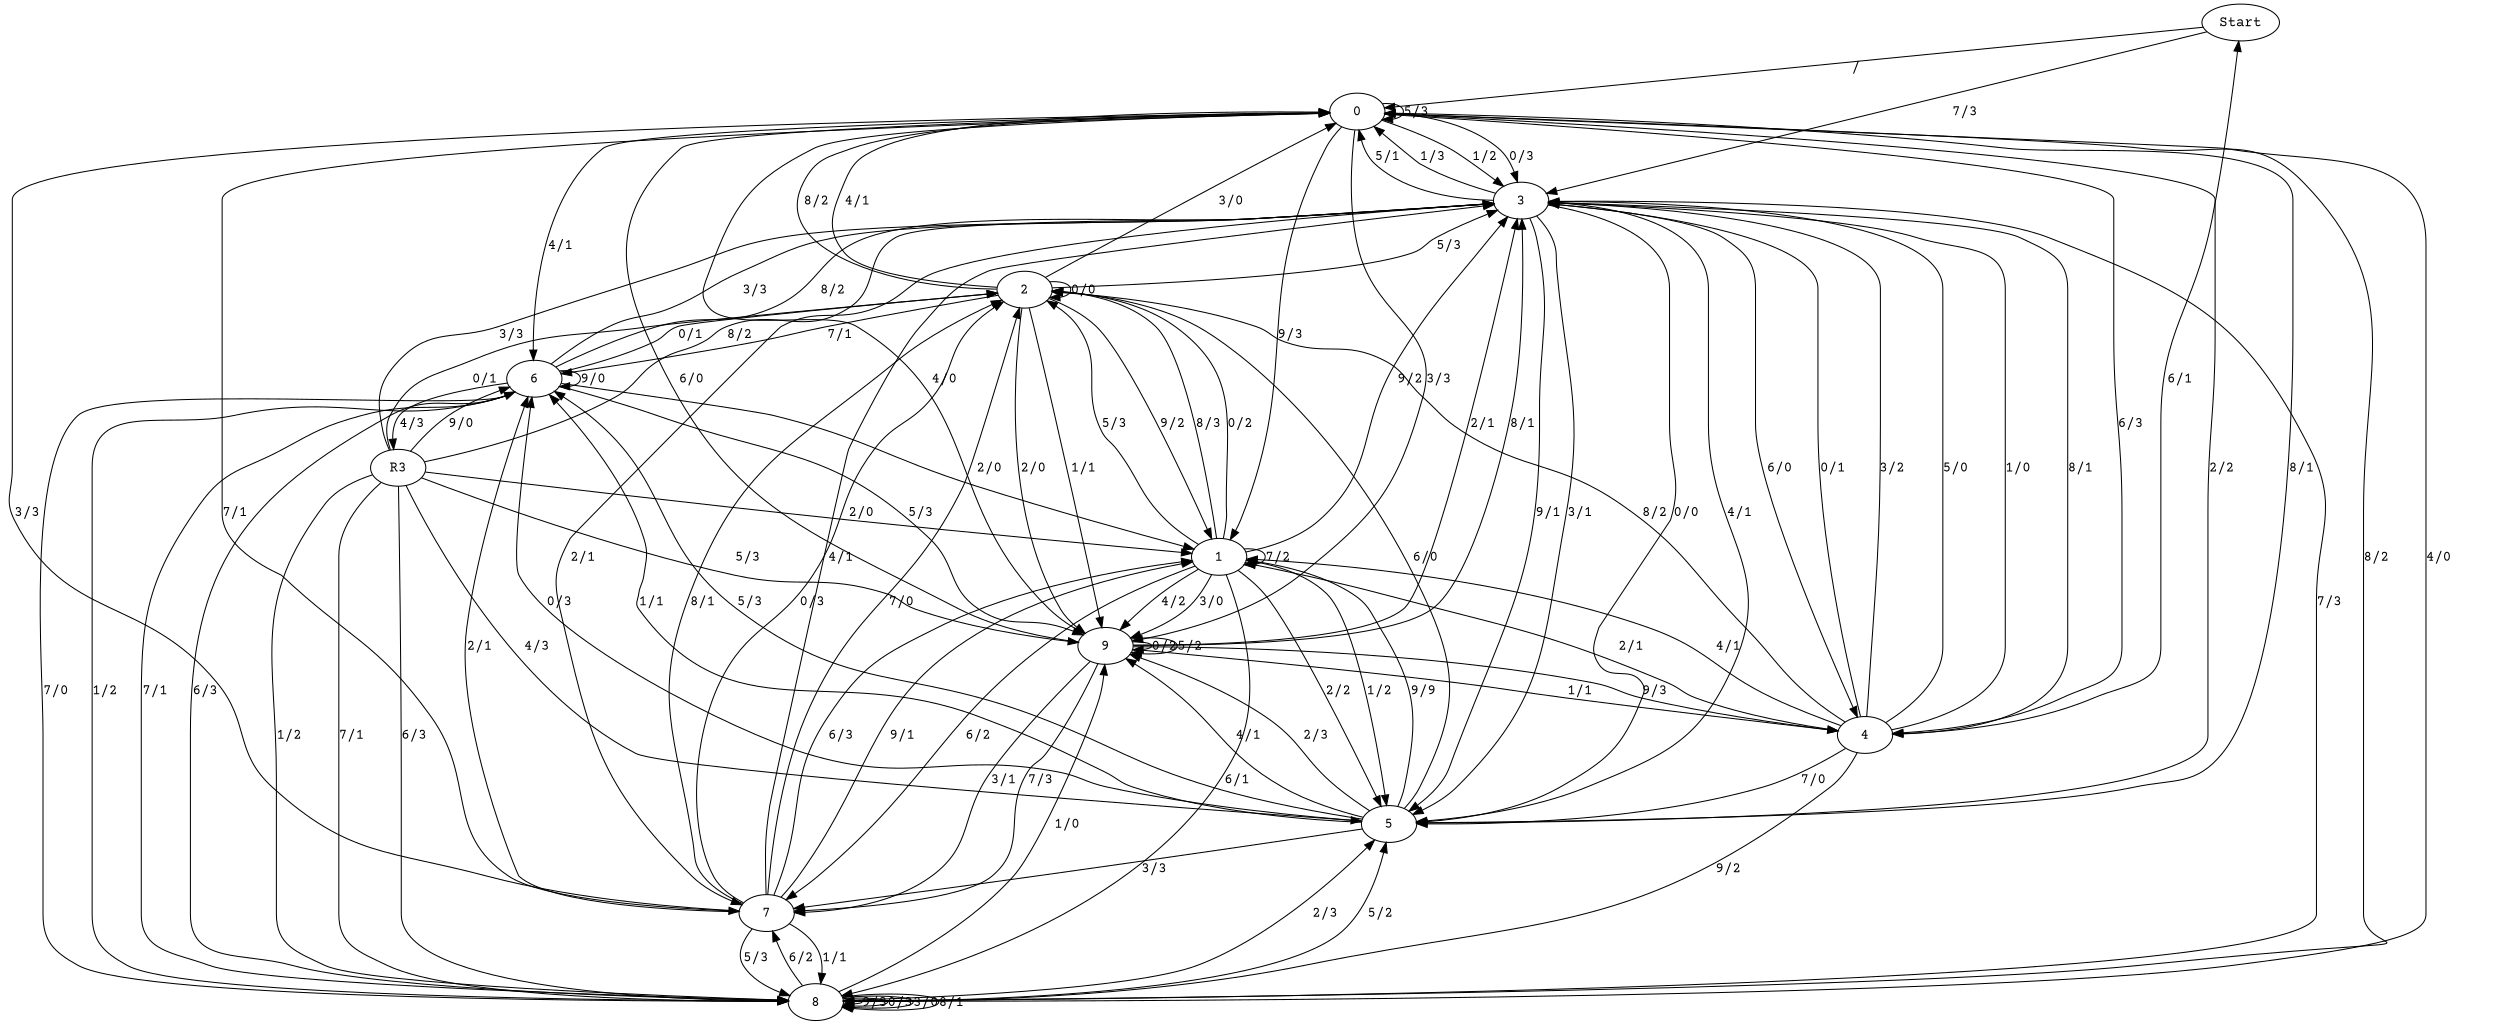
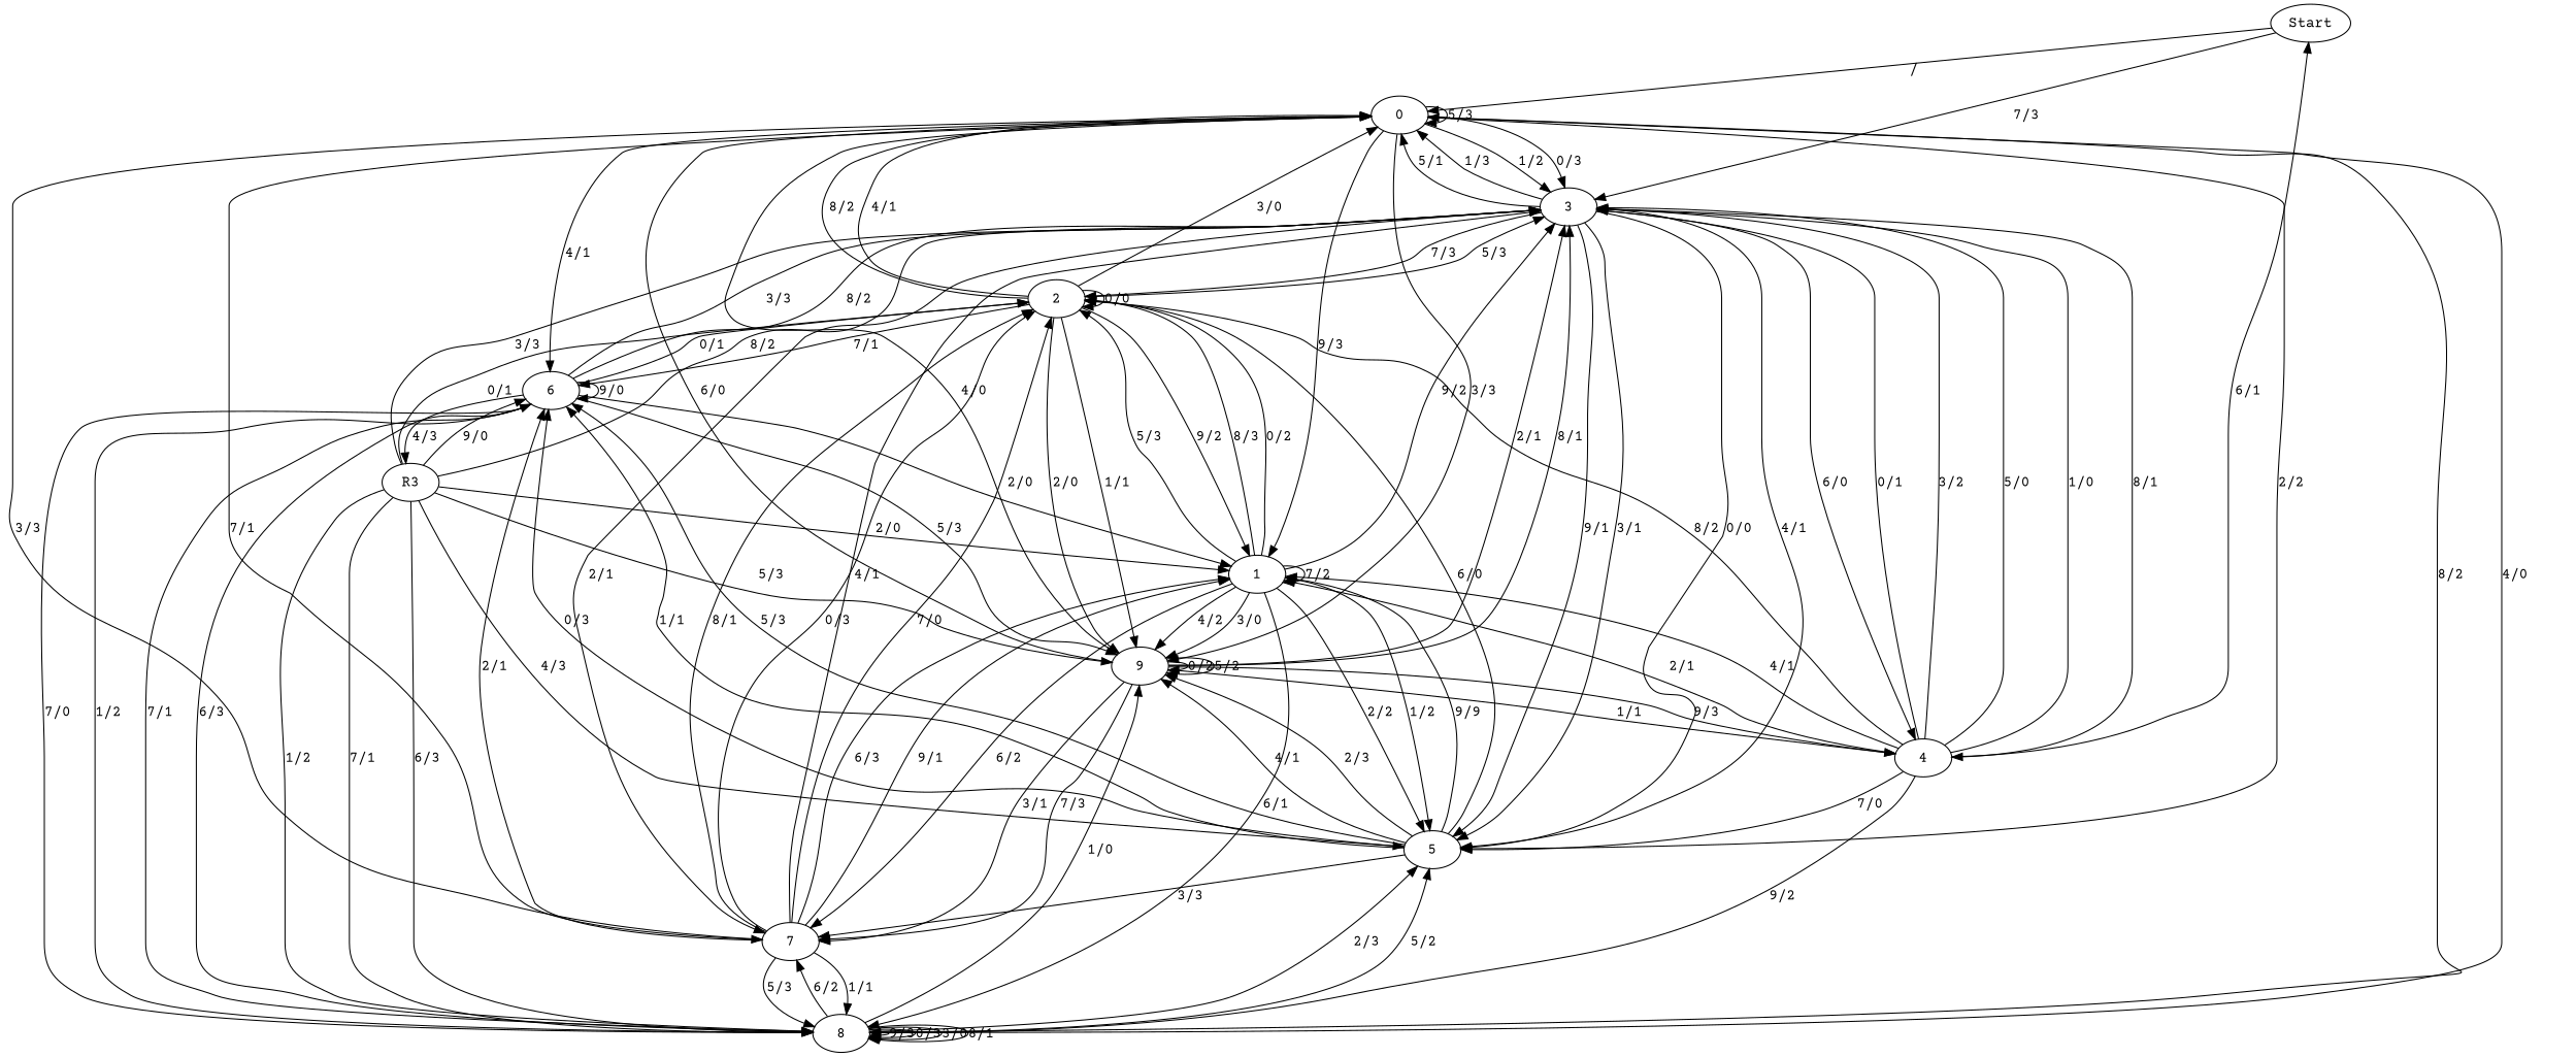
  digraph {
    fontname="Courier Prime"
    node [fontname="Courier Prime"]
    edge [fontname="Courier Prime"]
    Start
    0
    3
    7
    8
    4
    5
    9
    1
    6
    2
    n12 [label=R3]
    Start -> 0 [label="/"]
    Start -> 3 [label="7/3"]
    0 -> 0 [label="5/3"]
    0 -> 3 [label="1/2"]
    0 -> 3 [label="0/3"]
    0 -> 7 [label="7/1"]
    0 -> 8 [label="8/2"]
-   0 -> 4 [label="6/3"]
    0 -> 5 [label="2/2"]
    0 -> 9 [label="3/3"]
    0 -> 1 [label="9/3"]
    0 -> 6 [label="4/1"]
    3 -> 0 [label="5/1"]
    3 -> 0 [label="1/3"]
    3 -> 7 [label="2/1"]
    3 -> 4 [label="8/1"]
    3 -> 4 [label="6/0"]
    3 -> 5 [label="0/0"]
    3 -> 5 [label="4/1"]
    3 -> 5 [label="9/1"]
    3 -> 5 [label="3/1"]
-   3 -> 8 [label="7/3"]
+   3 -> 2 [label="7/3"]
    7 -> 0 [label="3/3"]
    7 -> 3 [label="4/1"]
    7 -> 8 [label="1/1"]
    7 -> 8 [label="5/3"]
    7 -> 1 [label="6/3"]
    7 -> 1 [label="9/1"]
    7 -> 6 [label="2/1"]
    7 -> 2 [label="0/3"]
    7 -> 2 [label="7/0"]
    7 -> 2 [label="8/1"]
    8 -> 0 [label="4/0"]
    8 -> 7 [label="6/2"]
    8 -> 8 [label="9/3"]
    8 -> 8 [label="0/3"]
    8 -> 8 [label="3/0"]
    8 -> 8 [label="8/1"]
    8 -> 5 [label="2/3"]
    8 -> 5 [label="5/2"]
    8 -> 9 [label="1/0"]
    8 -> 6 [label="7/0"]
    4 -> Start [label="6/1"]
    4 -> 3 [label="0/1"]
    4 -> 3 [label="3/2"]
    4 -> 3 [label="5/0"]
    4 -> 3 [label="1/0"]
    4 -> 8 [label="9/2"]
    4 -> 5 [label="7/0"]
    4 -> 1 [label="2/1"]
    4 -> 1 [label="4/1"]
    4 -> 2 [label="8/2"]
-   5 -> 0 [label="8/1"]
    5 -> 7 [label="3/3"]
    5 -> 9 [label="4/1"]
    5 -> 9 [label="2/3"]
    5 -> 1 [label="9/9"]
    5 -> 6 [label="1/1"]
    5 -> 6 [label="5/3"]
    5 -> 6 [label="0/3"]
    5 -> 2 [label="6/0"]
    9 -> 0 [label="6/0"]
    9 -> 0 [label="4/0"]
    9 -> 3 [label="8/1"]
    9 -> 3 [label="2/1"]
    9 -> 7 [label="7/3"]
    9 -> 7 [label="3/1"]
    9 -> 4 [label="1/1"]
    9 -> 4 [label="9/3"]
    9 -> 9 [label="0/2"]
    9 -> 9 [label="5/2"]
    1 -> 3 [label="9/2"]
    1 -> 7 [label="6/2"]
    1 -> 8 [label="6/1"]
    1 -> 5 [label="1/2"]
    1 -> 5 [label="2/2"]
    1 -> 9 [label="4/2"]
    1 -> 9 [label="3/0"]
    1 -> 1 [label="7/2"]
    1 -> 2 [label="8/3"]
    1 -> 2 [label="0/2"]
    1 -> 2 [label="5/3"]
    6 -> 3 [label="8/2"]
    6 -> 3 [label="3/3"]
    6 -> 8 [label="6/3"]
    6 -> 8 [label="1/2"]
    6 -> 8 [label="7/1"]
    6 -> 9 [label="5/3"]
    6 -> 1 [label="2/0"]
    6 -> 6 [label="9/0"]
    6 -> 2 [label="0/1"]
    6 -> n12 [label="4/3"]
    2 -> 0 [label="4/1"]
    2 -> 0 [label="3/0"]
    2 -> 0 [label="8/2"]
    2 -> 3 [label="5/3"]
    2 -> 9 [label="2/0"]
    2 -> 9 [label="1/1"]
    2 -> 1 [label="9/2"]
    2 -> 6 [label="7/1"]
    2 -> 2 [label="0/0"]
    n12 -> 3 [label="3/3"]
    n12 -> 3 [label="8/2"]
    n12 -> 8 [label="1/2"]
    n12 -> 8 [label="7/1"]
    n12 -> 8 [label="6/3"]
    n12 -> 5 [label="4/3"]
    n12 -> 9 [label="5/3"]
    n12 -> 1 [label="2/0"]
    n12 -> 6 [label="9/0"]
    n12 -> 2 [label="0/1"]
  }
